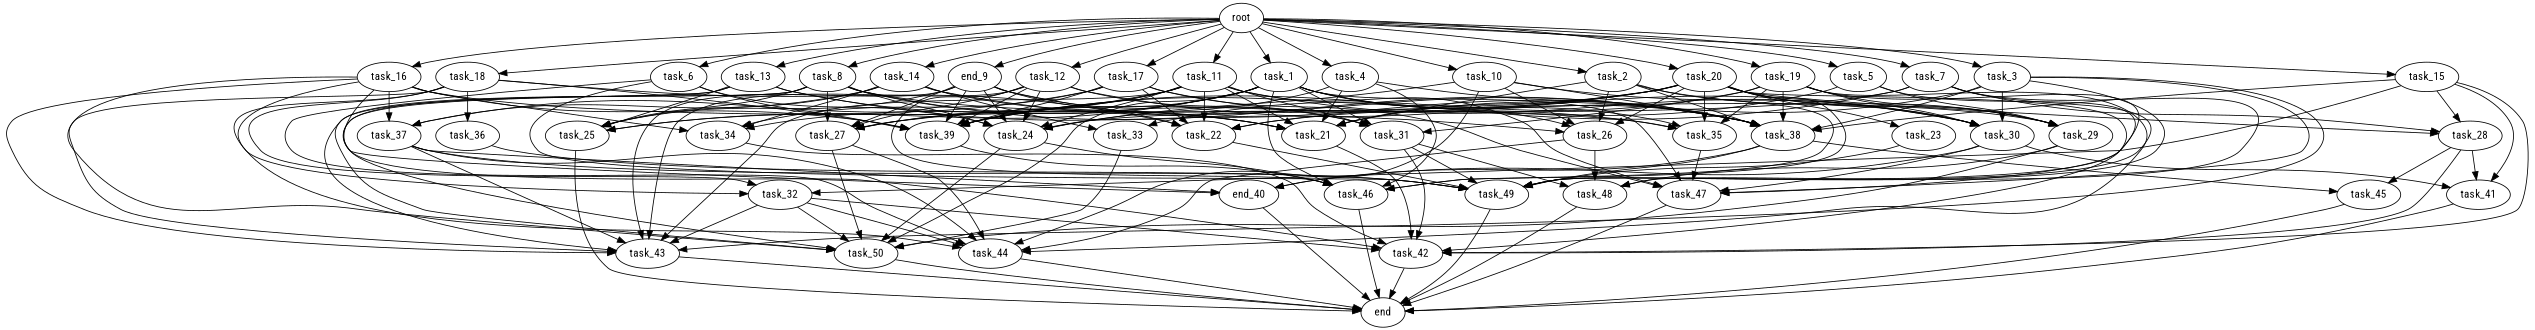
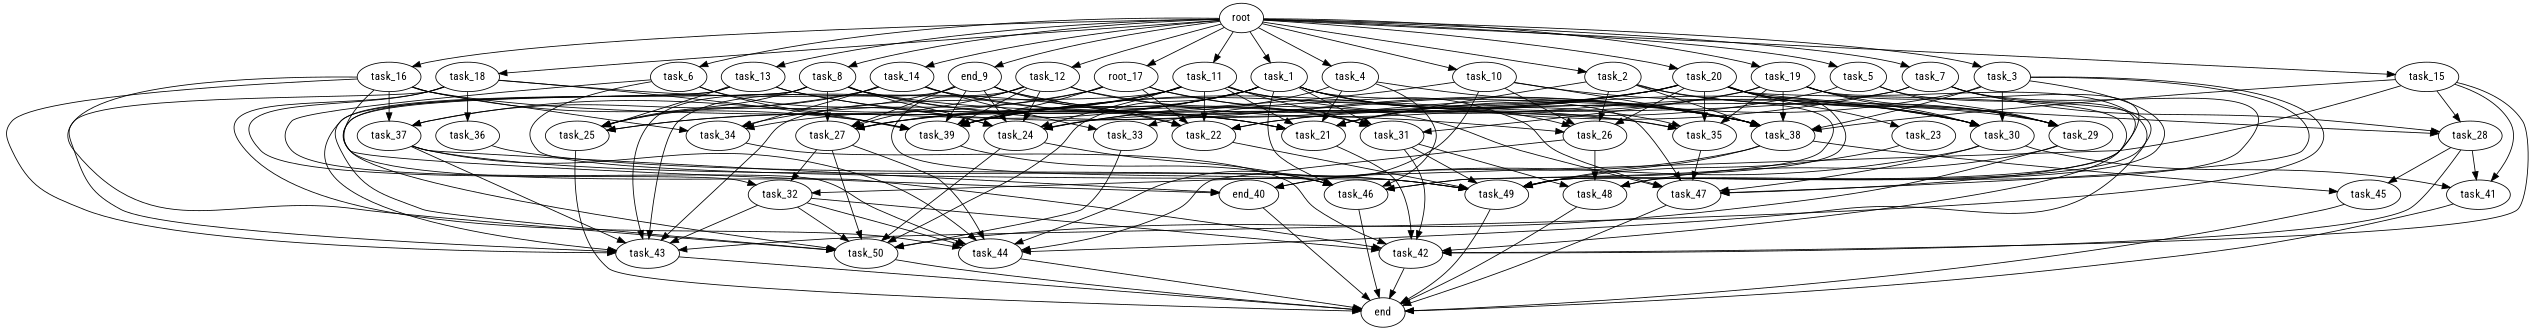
  digraph {
    fontname="Roboto Condensed"
    node [fontname="Roboto Condensed"]
    edge [fontname="Roboto Condensed"]
    n1 [label=end_9]
    task_27
    task_24
    task_43
    task_22
    task_38
    task_39
    task_31
    task_25
    task_44
    task_50
    task_46
    end
    task_49
    task_45
    n16 [label=end_40]
    task_42
    task_48
-   task_17
+   task_17 [label=root_17]
    task_35
    task_34
    task_37
    task_47
    task_28
    task_41
    task_7
    task_18
    task_32
    task_36
    task_12
    task_30
    task_10
    task_26
    task_20
    task_23
    task_21
    task_29
    task_14
    task_33
    task_16
    task_11
    task_19
    task_2
    task_13
    task_8
    task_5
    task_6
    root
    task_15
    task_3
    task_4
    task_1
    n1 -> task_27
    n1 -> task_24
    n1 -> task_43
    n1 -> task_22
    n1 -> task_38
    n1 -> task_39
    n1 -> task_31
    n1 -> task_25
    task_27 -> task_44
    task_27 -> task_50
    task_24 -> task_50
    task_24 -> task_46
    task_43 -> end
    task_22 -> task_49
    task_38 -> task_49
    task_38 -> task_45
    task_38 -> n16
    task_39 -> task_46
    task_31 -> task_49
    task_31 -> task_42
    task_31 -> task_48
    task_25 -> end
    task_44 -> end
    task_50 -> end
    task_46 -> end
    task_49 -> end
    task_45 -> end
    n16 -> end
    task_42 -> end
    task_48 -> end
    task_17 -> task_22
    task_17 -> task_39
    task_17 -> task_35
    task_17 -> task_34
    task_17 -> task_37
    task_17 -> task_47
    task_35 -> task_47
    task_34 -> task_42
    task_37 -> task_43
    task_37 -> task_44
    task_37 -> task_49
    task_37 -> n16
    task_47 -> end
    task_28 -> task_45
    task_28 -> task_42
    task_28 -> task_41
    task_41 -> end
    task_7 -> task_24
    task_7 -> task_39
    task_7 -> task_49
    task_7 -> task_48
    task_7 -> task_28
    task_18 -> task_43
    task_18 -> task_22
    task_18 -> task_39
    task_18 -> task_44
    task_18 -> task_32
    task_18 -> task_36
    task_32 -> task_43
    task_32 -> task_44
    task_32 -> task_50
    task_32 -> task_42
    task_36 -> task_49
    task_12 -> task_27
    task_12 -> task_24
    task_12 -> task_43
    task_12 -> task_39
    task_12 -> task_31
    task_12 -> task_46
    task_12 -> task_30
    task_30 -> n16
    task_30 -> task_47
    task_30 -> task_41
    task_10 -> task_24
    task_10 -> task_38
    task_10 -> task_44
    task_10 -> task_30
    task_10 -> task_26
    task_26 -> task_44
    task_26 -> task_48
    task_20 -> task_27
    task_20 -> task_22
    task_20 -> task_39
    task_20 -> task_46
    task_20 -> task_42
    task_20 -> task_35
    task_20 -> task_28
    task_20 -> task_30
    task_20 -> task_26
    task_20 -> task_23
    task_20 -> task_21
    task_20 -> task_29
    task_23 -> task_49
    task_21 -> task_42
    task_29 -> task_50
    task_29 -> task_48
    task_14 -> task_38
    task_14 -> task_25
    task_14 -> task_34
    task_14 -> task_37
    task_14 -> task_21
    task_14 -> task_33
    task_33 -> task_50
    task_16 -> task_43
    task_16 -> task_39
    task_16 -> task_50
    task_16 -> n16
    task_16 -> task_35
    task_16 -> task_34
    task_16 -> task_37
-   task_16 -> task_32
+   task_27 -> task_32
    task_11 -> task_27
    task_11 -> task_24
    task_11 -> task_43
    task_11 -> task_22
    task_11 -> task_39
    task_11 -> task_31
    task_11 -> task_25
    task_11 -> task_47
    task_11 -> task_30
    task_11 -> task_21
    task_19 -> task_38
    task_19 -> task_31
    task_19 -> task_44
    task_19 -> task_35
    task_19 -> task_47
    task_19 -> task_30
    task_19 -> task_29
    task_19 -> task_33
    task_2 -> task_38
    task_2 -> task_46
    task_2 -> task_26
    task_2 -> task_21
    task_2 -> task_29
    task_13 -> task_25
    task_13 -> task_50
    task_13 -> task_42
    task_13 -> task_26
    task_13 -> task_21
    task_8 -> task_27
    task_8 -> task_24
    task_8 -> task_43
    task_8 -> task_38
    task_8 -> task_25
    task_8 -> task_50
    task_8 -> task_21
    task_8 -> task_29
    task_5 -> task_22
    task_5 -> task_49
    task_5 -> task_29
    task_6 -> task_24
    task_6 -> task_39
    task_6 -> task_44
    task_6 -> task_49
    root -> n1
    root -> task_17
    root -> task_7
    root -> task_18
    root -> task_12
    root -> task_10
    root -> task_20
    root -> task_14
    root -> task_16
    root -> task_11
    root -> task_19
    root -> task_2
    root -> task_13
    root -> task_8
    root -> task_5
    root -> task_6
    root -> task_15
    root -> task_3
    root -> task_4
    root -> task_1
    task_15 -> task_38
    task_15 -> task_42
    task_15 -> task_28
    task_15 -> task_41
    task_15 -> task_32
    task_3 -> task_43
    task_3 -> task_38
    task_3 -> task_49
    task_3 -> task_47
    task_3 -> task_30
    task_3 -> task_21
    task_4 -> task_24
    task_4 -> task_38
    task_4 -> task_46
    task_4 -> task_21
    task_1 -> task_27
    task_1 -> task_38
    task_1 -> task_39
    task_1 -> task_31
    task_1 -> task_25
    task_1 -> task_50
    task_1 -> task_46
    task_1 -> task_35
    task_1 -> task_34
    task_1 -> task_47
    task_1 -> task_26
  }
